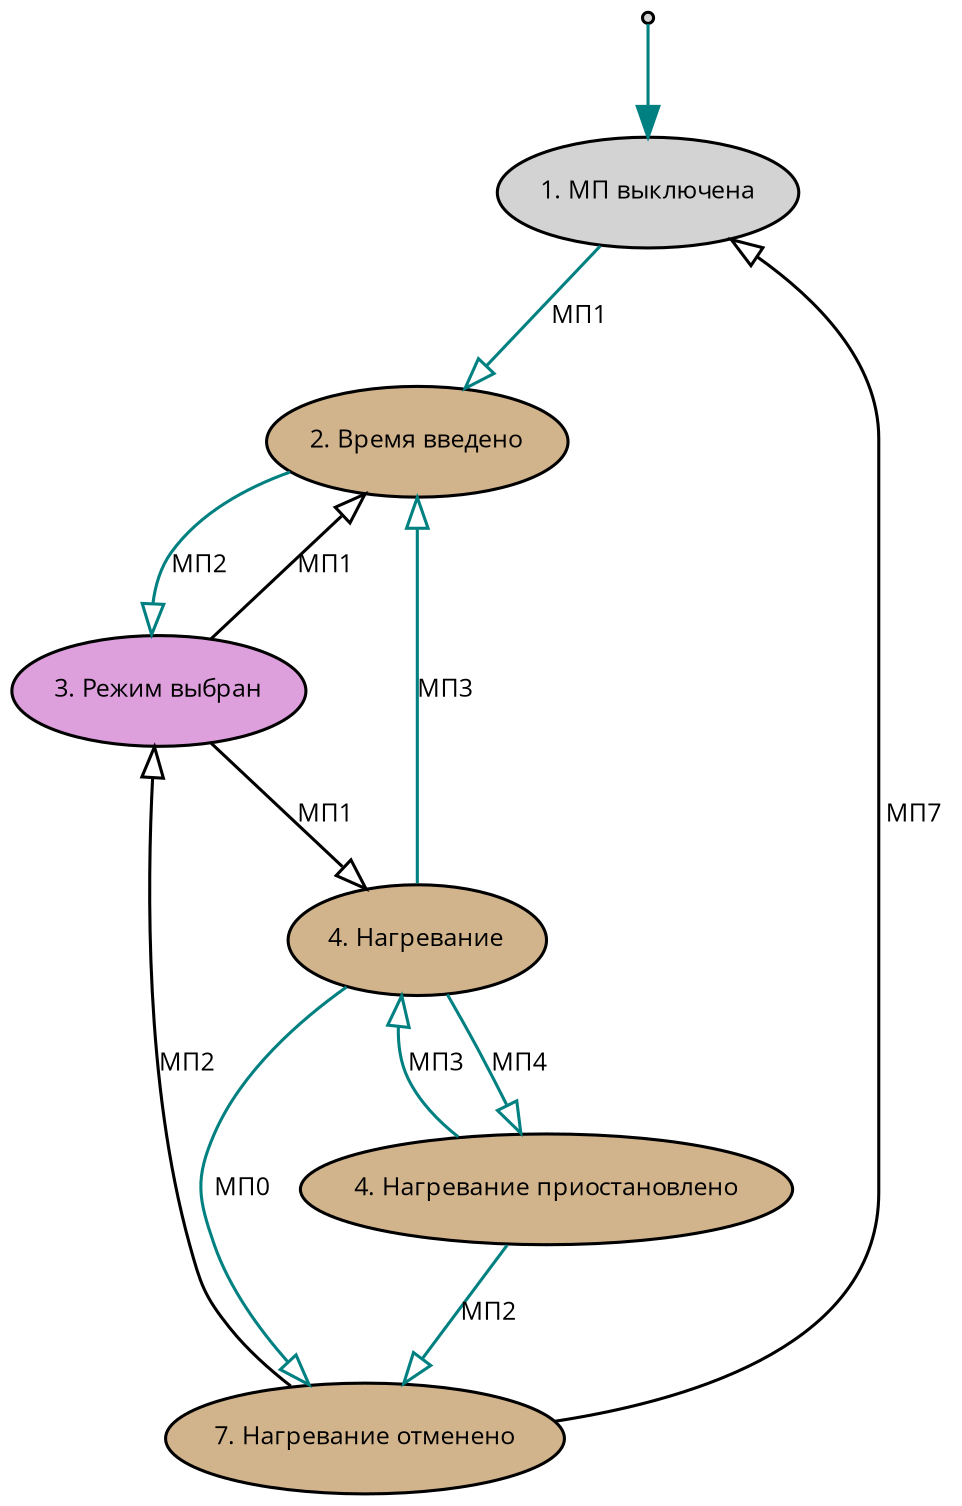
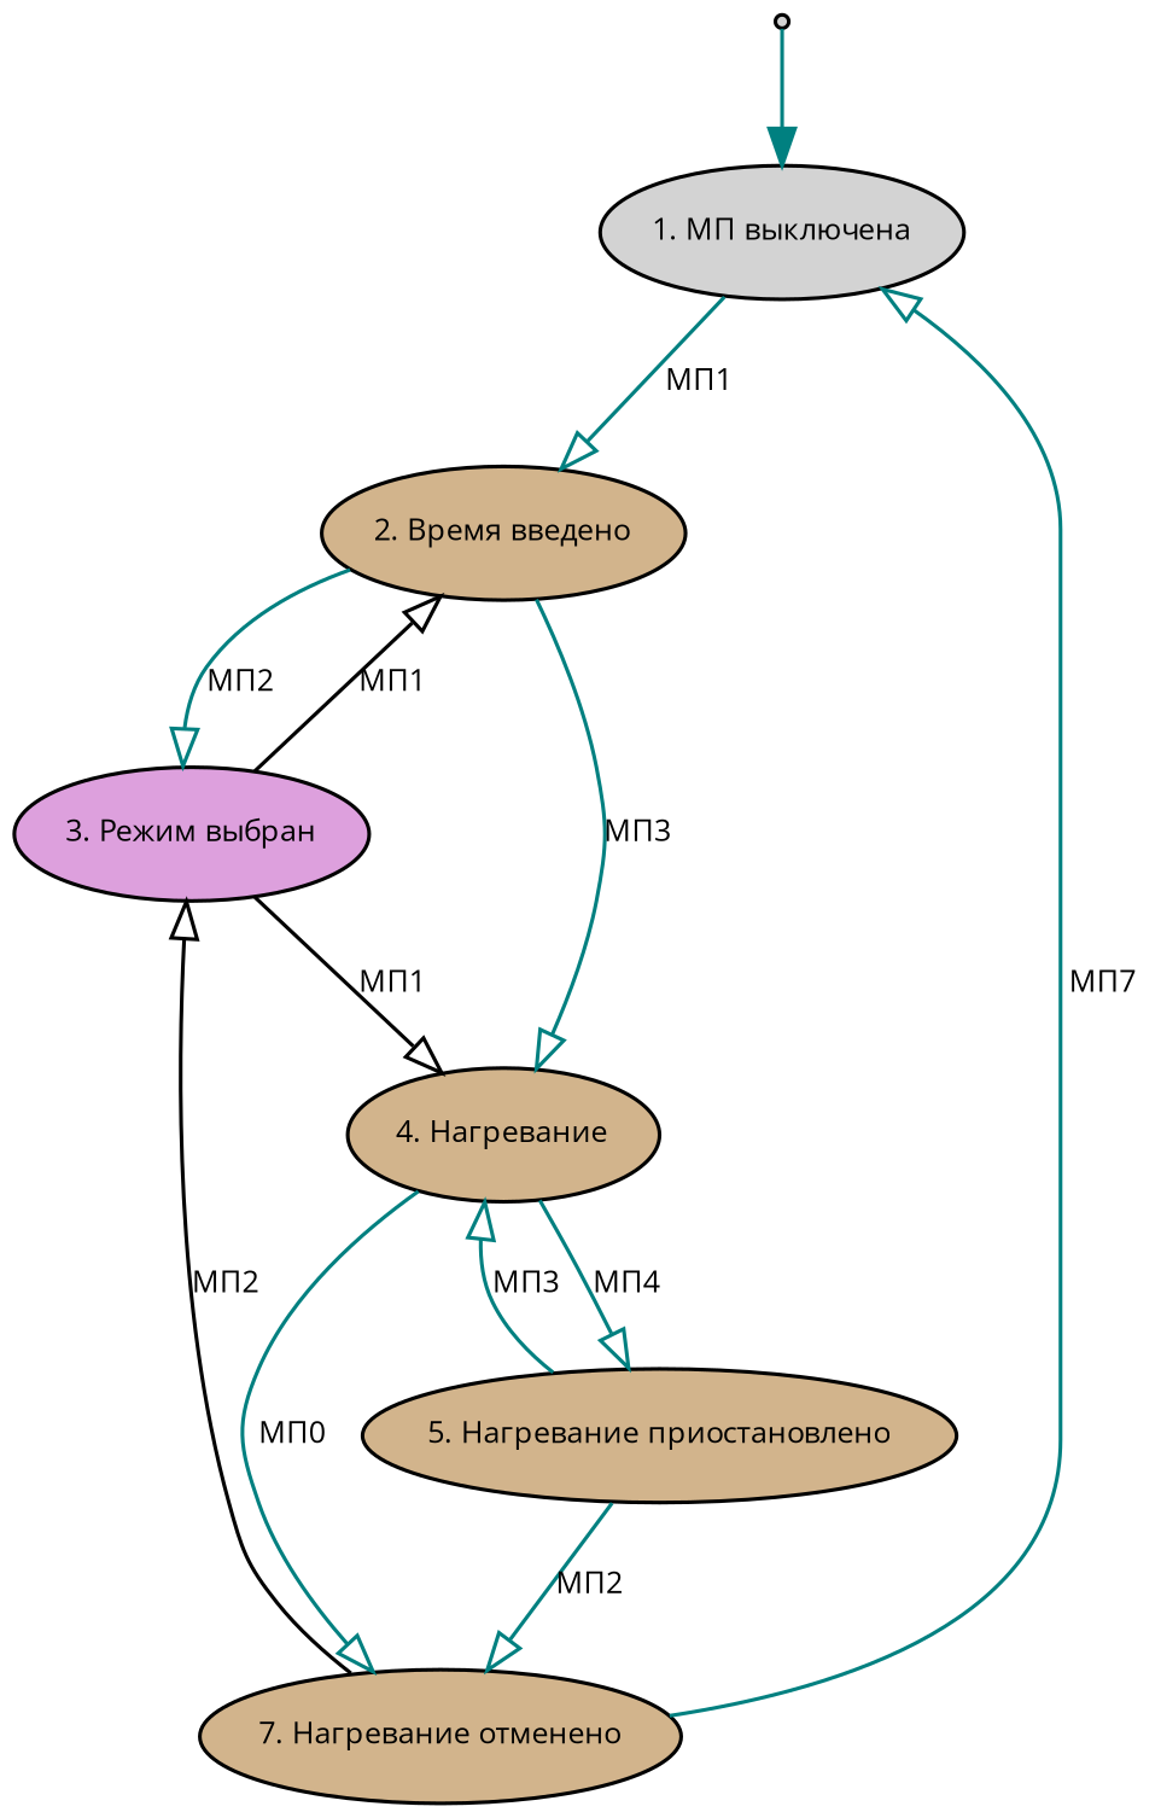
  digraph {
    fontname="Open Sans"
    fontsize=8
    node [fillcolor=tan fontname="Open Sans" fontsize=8 style=filled]
    edge [color=teal fontname="Open Sans" fontsize=8 arrowhead=onormal]
    point [fillcolor=lightgrey shape=point]
    n2 [fillcolor=lightgrey label="1. МП выключена"]
    n3 [label="2. Время введено"]
    n4 [fillcolor=plum label="3. Режим выбран"]
    n5 [label="4. Нагревание"]
-   n6 [label="4. Нагревание приостановлено"]
+   n6 [label="5. Нагревание приостановлено"]
    n7 [label="7. Нагревание отменено"]
    point -> n2 [arrowhead=""]
    n2 -> n3 [label="  МП1 "]
    n3 -> n4 [label="МП2 "]
-   n5 -> n3 [label="МП3 "]
+   n3 -> n5 [label="МП3 "]
    n4 -> n3 [color=black label="МП1 "]
    n4 -> n5 [color=black label="МП1 "]
    n5 -> n6 [label="МП4 "]
    n5 -> n7 [label="МП0"]
    n6 -> n5 [label="МП3"]
    n6 -> n7 [label="МП2 "]
-   n7 -> n2 [color=black label=" МП7 "]
+   n7 -> n2 [label=" МП7 "]
    n7 -> n4 [color=black label="МП2 "]
  }
